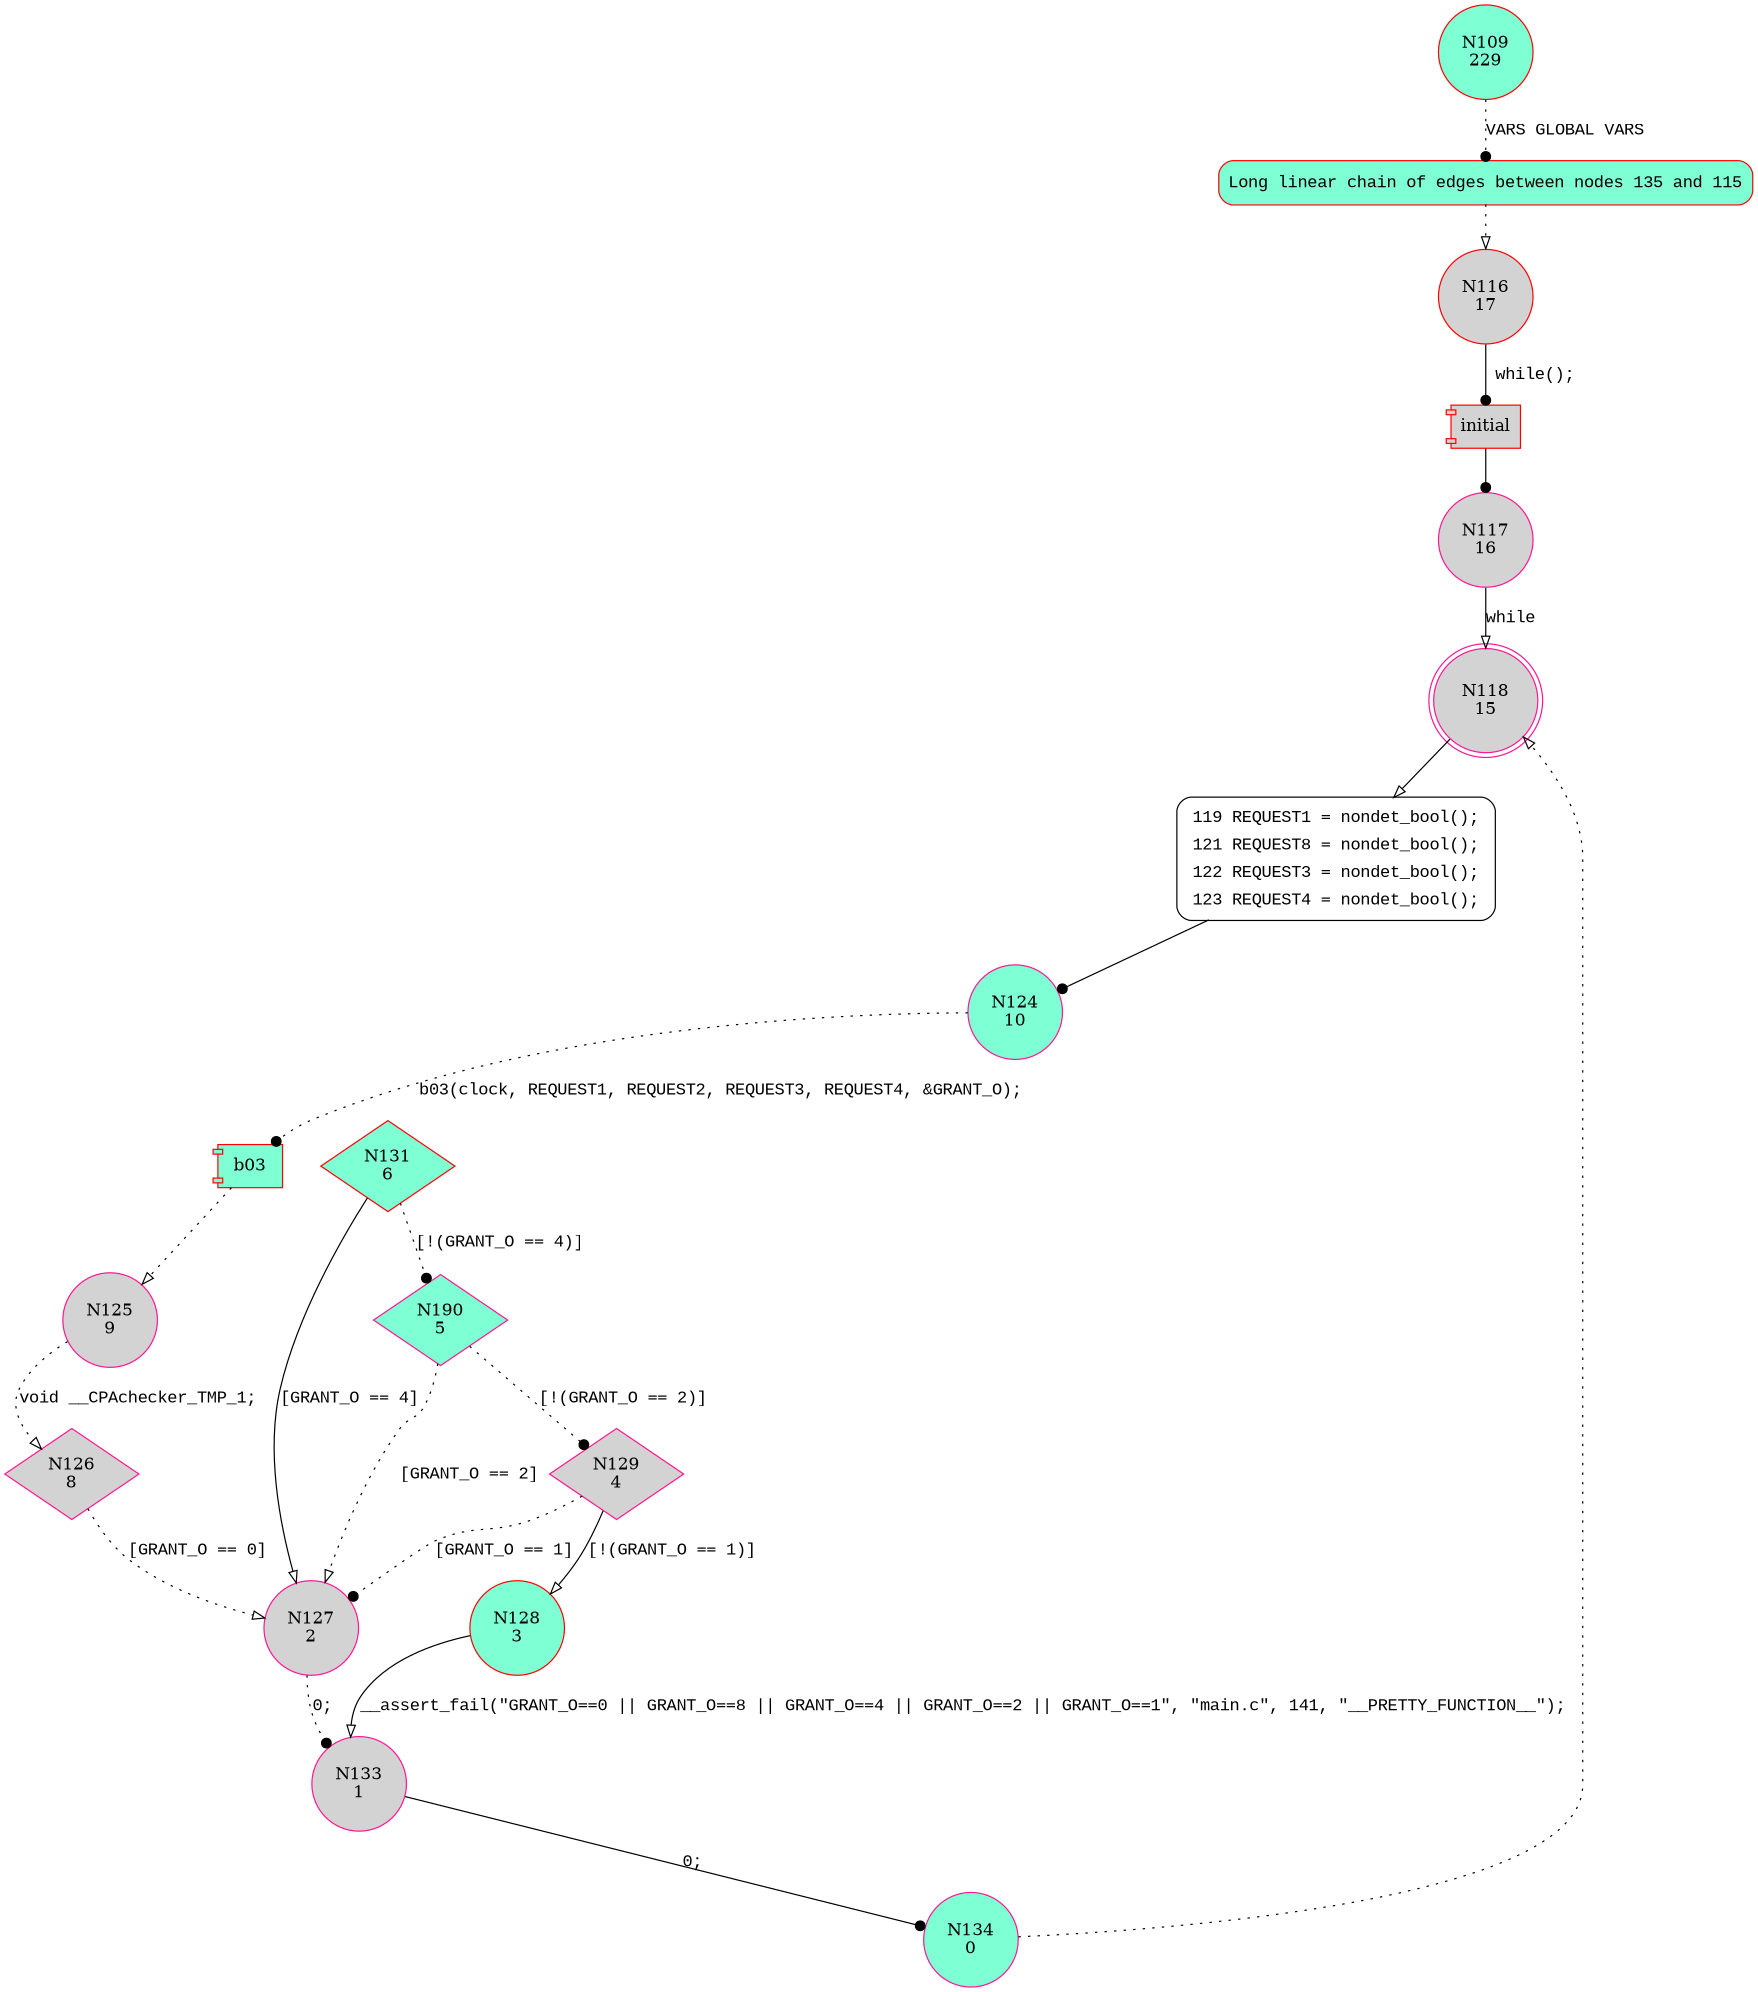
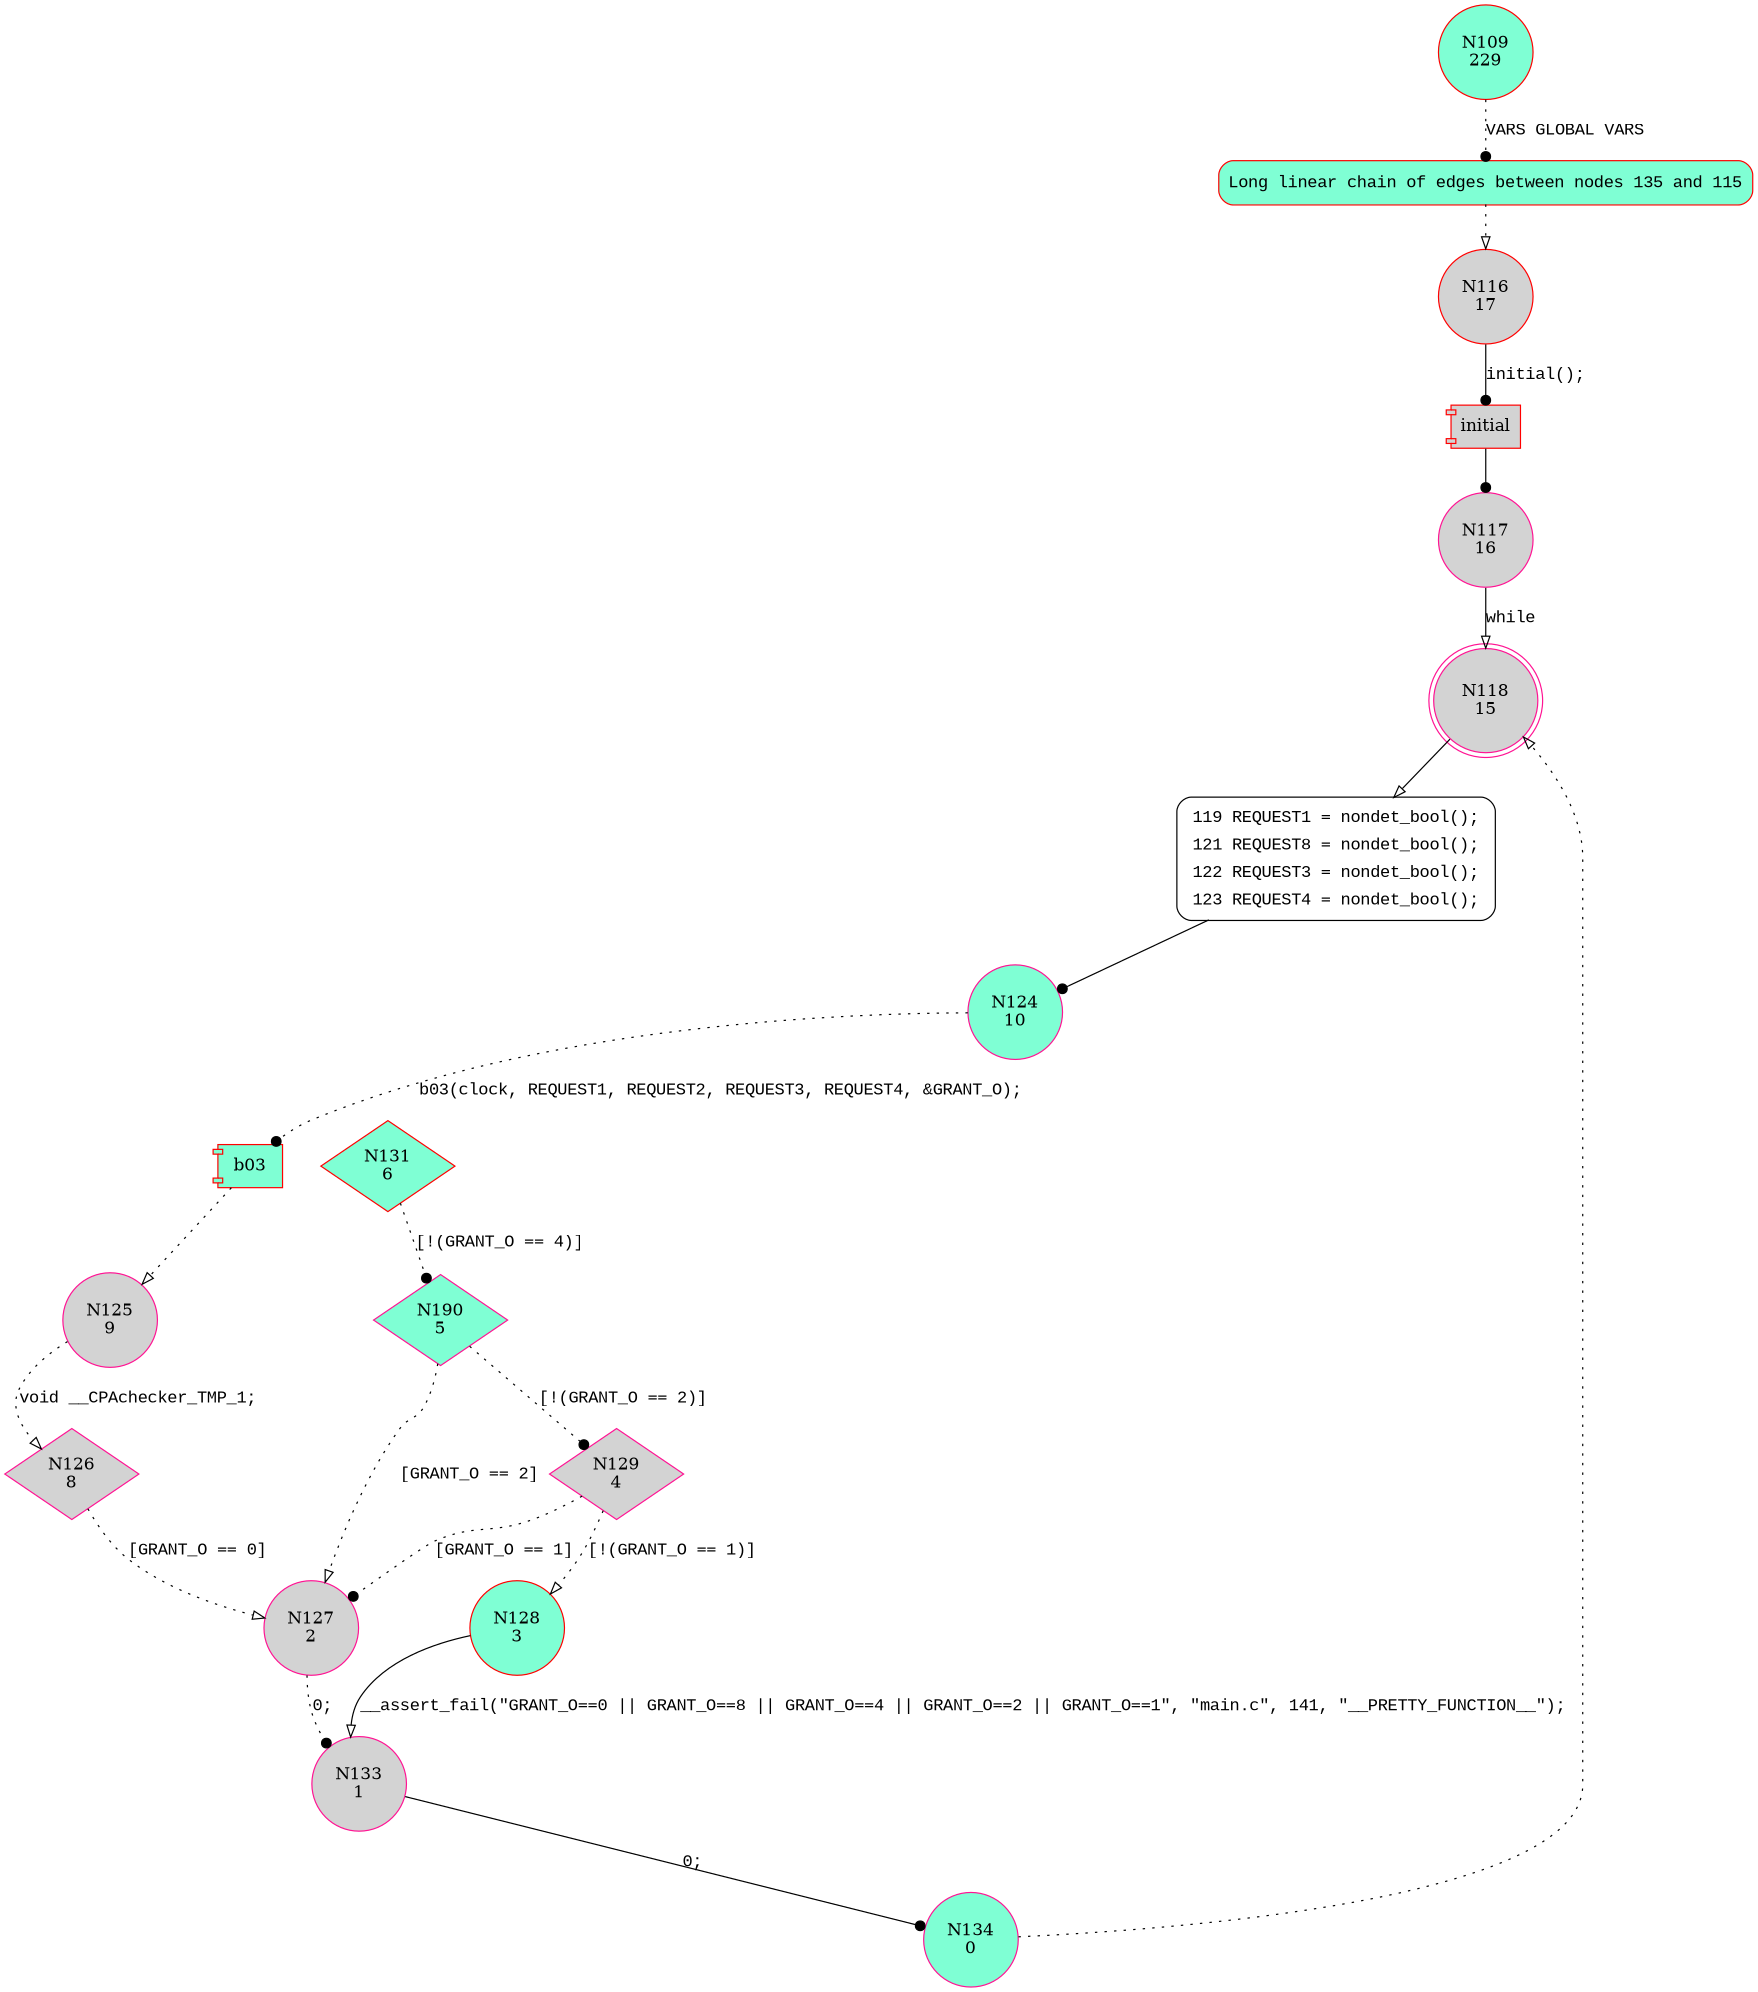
  digraph {
    node [color=deeppink fillcolor=lightgrey shape=circle style=filled]
    edge [arrowhead=onormal fontname="Courier New" style=dotted]
    n1 [color=red fillcolor=aquamarine label="N109\n229"]
    n2 [color=red fillcolor=aquamarine fontname="Courier New" label="Long linear chain of edges between nodes 135 and 115" penwidth=1 shape=Mrecord style="filled,bold"]
    n3 [color=red label="N116\n17"]
    n4 [color=red label=initial shape=component]
    n5 [label="N117\n16"]
    n6 [label="N118\n15" shape=doublecircle]
    n7 [fillcolor=white fontname="Courier New" label=<<table border="0" cellborder="0" cellpadding="3" bgcolor="white"><tr><td align="right">119</td><td align="left">REQUEST1 = nondet_bool();</td></tr><tr><td align="right">121</td><td align="left">REQUEST8 = nondet_bool();</td></tr><tr><td align="right">122</td><td align="left">REQUEST3 = nondet_bool();</td></tr><tr><td align="right">123</td><td align="left">REQUEST4 = nondet_bool();</td></tr></table>> penwidth=1 shape=Mrecord style="filled,bold" color=""]
    n8 [fillcolor=aquamarine label="N124\n10"]
    n9 [color=red fillcolor=aquamarine label=b03 shape=component]
    n10 [label="N125\n9"]
    n11 [label="N126\n8" shape=diamond]
    n12 [label="N127\n2"]
    n13 [label="N133\n1"]
    n14 [fillcolor=aquamarine label="N134\n0"]
    n15 [color=red fillcolor=aquamarine label="N131\n6" shape=diamond]
    n16 [fillcolor=aquamarine label="N190\n5" shape=diamond]
    n17 [label="N129\n4" shape=diamond]
    n18 [color=red fillcolor=aquamarine label="N128\n3"]
    n1 -> n2 [arrowhead=dot label="VARS GLOBAL VARS"]
    n2 -> n3 [fontname=""]
-   n3 -> n4 [arrowhead=dot label="while();" style=solid]
+   n3 -> n4 [arrowhead=dot label="initial();" style=solid]
    n4 -> n5 [arrowhead=dot style=solid]
    n5 -> n6 [label=while style=solid]
    n6 -> n7 [style=solid]
    n7 -> n8 [arrowhead=dot style=solid fontname=""]
    n8 -> n9 [arrowhead=dot label="b03(clock, REQUEST1, REQUEST2, REQUEST3, REQUEST4, &GRANT_O);"]
    n9 -> n10
    n10 -> n11 [label="void __CPAchecker_TMP_1;"]
    n11 -> n12 [label="[GRANT_O == 0]"]
    n12 -> n13 [arrowhead=dot label="0;"]
    n13 -> n14 [arrowhead=dot label="0;" style=solid]
    n14 -> n6
-   n15 -> n12 [label="[GRANT_O == 4]" style=solid]
    n15 -> n16 [arrowhead=dot label="[!(GRANT_O == 4)]"]
    n16 -> n12 [label="[GRANT_O == 2]"]
    n16 -> n17 [arrowhead=dot label="[!(GRANT_O == 2)]"]
    n17 -> n12 [arrowhead=dot label="[GRANT_O == 1]"]
-   n17 -> n18 [label="[!(GRANT_O == 1)]" style=solid]
+   n17 -> n18 [label="[!(GRANT_O == 1)]"]
    n18 -> n13 [label="__assert_fail(\"GRANT_O==0 || GRANT_O==8 || GRANT_O==4 || GRANT_O==2 || GRANT_O==1\", \"main.c\", 141, \"__PRETTY_FUNCTION__\");" style=solid]
  }
